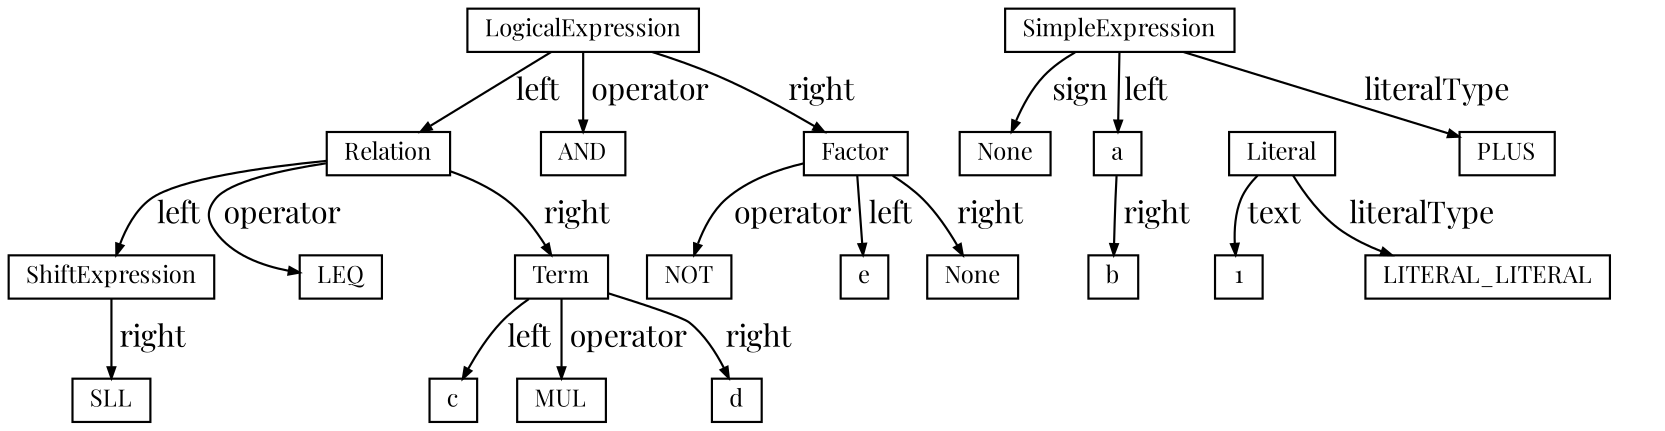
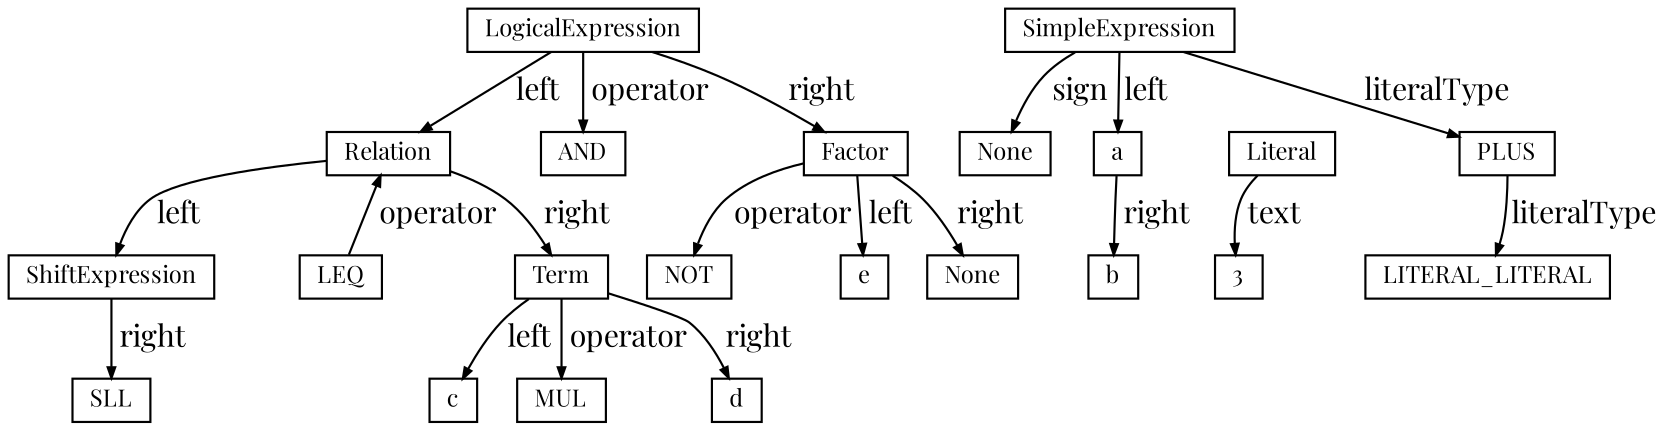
  digraph {
    fontname="Playfair Display"
    ordering=out
    ranksep=.3
    node [fixedsize=false fontname="Playfair Display" fontsize=11 shape=box]
    edge [arrowsize=.5 color=black fontname="Playfair Display"]
    LogicalExpression [height=.25 width=.25]
    Relation [height=.25 width=.25]
    AND [height=.25 width=.25]
    Factor [height=.25 width=.25]
    ShiftExpression [height=.25 width=.25]
    LEQ [height=.25 width=.25]
    Term [height=.25 width=.25]
    NOT [height=.25 width=.25]
    e [height=.25 width=.25]
    None [height=.25 width=.25]
    SLL [height=.25 width=.25]
    c [height=.25 width=.25]
    MUL [height=.25 width=.25]
    d [height=.25 width=.25]
    SimpleExpression [height=.25 width=.25]
    n16 [height=.25 label=None width=.25]
    a [height=.25 width=.25]
    PLUS [height=.25 width=.25]
    Literal [height=.25 width=.25]
-   n20 [height=.25 label=1 width=.25]
+   n20 [height=.25 label=3 width=.25]
    n21 [height=.25 label=LITERAL_LITERAL width=.25]
    b [height=.25 width=.25]
    LogicalExpression -> Relation [label=" left"]
    LogicalExpression -> AND [label=" operator"]
    LogicalExpression -> Factor [label=" right"]
    Relation -> ShiftExpression [label=" left"]
-   Relation -> LEQ [label=" operator"]
+   LEQ -> Relation [label=" operator"]
    Relation -> Term [label=" right"]
    Factor -> NOT [label=" operator"]
    Factor -> e [label=" left"]
    Factor -> None [label=" right"]
    ShiftExpression -> SLL [label=" right"]
    Term -> c [label=" left"]
    Term -> MUL [label=" operator"]
    Term -> d [label=" right"]
    SimpleExpression -> n16 [label=" sign"]
    SimpleExpression -> a [label=" left"]
    SimpleExpression -> PLUS [label=" literalType"]
    a -> b [label=" right"]
    Literal -> n20 [label=" text"]
-   Literal -> n21 [label=" literalType"]
+   PLUS -> n21 [label=" literalType"]
  }
